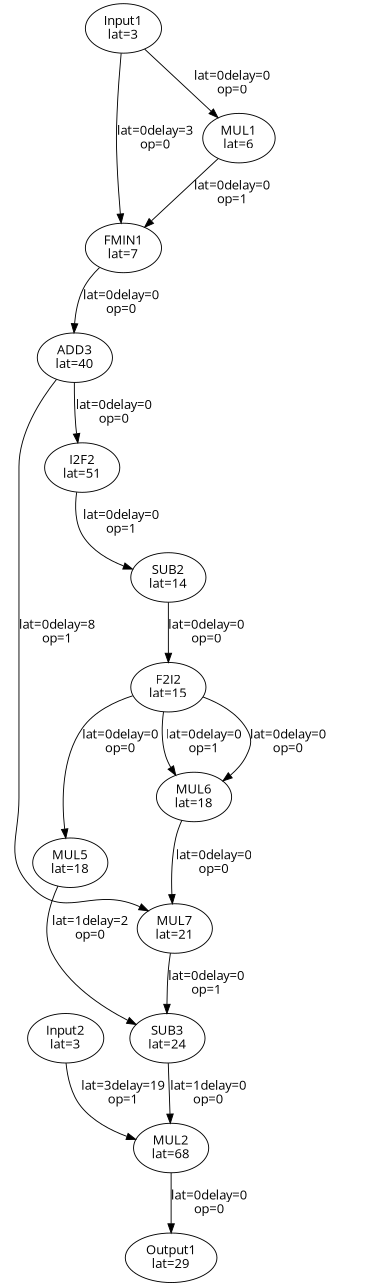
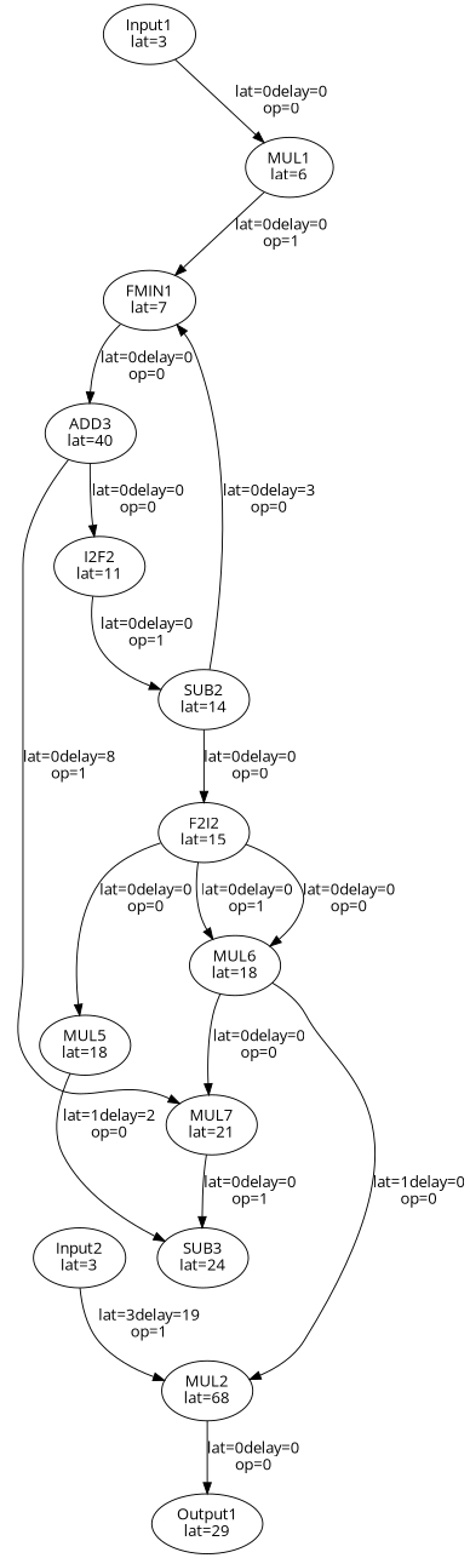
  digraph {
    fontname="Open Sans"
    node [fontname="Open Sans"]
    edge [fontname="Open Sans"]
    Input1 [label="\N\nlat=3"]
    FMIN1 [label="\N\nlat=7"]
    MUL1 [label="\N\nlat=6"]
    ADD3 [label="\N\nlat=40"]
    Input2 [label="\N\nlat=3"]
    MUL2 [label="\N\nlat=68"]
    Output1 [label="\N\nlat=29"]
-   I2F2 [label="\N\nlat=51"]
+   I2F2 [label="\N\nlat=11"]
    MUL7 [label="\N\nlat=21"]
    SUB2 [label="\N\nlat=14"]
    F2I2 [label="\N\nlat=15"]
    SUB3 [label="\N\nlat=24"]
    MUL5 [label="\N\nlat=18"]
    MUL6 [label="\N\nlat=18"]
-   Input1 -> FMIN1 [label="lat=0\delay=3\nop=0"]
+   SUB2 -> FMIN1 [label="lat=0\delay=3\nop=0"]
    Input1 -> MUL1 [label="lat=0\delay=0\nop=0"]
    FMIN1 -> ADD3 [label="lat=0\delay=0\nop=0"]
    MUL1 -> FMIN1 [label="lat=0\delay=0\nop=1"]
    ADD3 -> I2F2 [label="lat=0\delay=0\nop=0"]
    ADD3 -> MUL7 [label="lat=0\delay=8\nop=1"]
    Input2 -> MUL2 [label="lat=3\delay=19\nop=1"]
    MUL2 -> Output1 [label="lat=0\delay=0\nop=0"]
    I2F2 -> SUB2 [label="lat=0\delay=0\nop=1"]
    MUL7 -> SUB3 [label="lat=0\delay=0\nop=1"]
    SUB2 -> F2I2 [label="lat=0\delay=0\nop=0"]
    F2I2 -> MUL5 [label="lat=0\delay=0\nop=0"]
    F2I2 -> MUL6 [label="lat=0\delay=0\nop=0"]
    F2I2 -> MUL6 [label="lat=0\delay=0\nop=1"]
-   SUB3 -> MUL2 [label="lat=1\delay=0\nop=0"]
+   MUL6 -> MUL2 [label="lat=1\delay=0\nop=0"]
    MUL5 -> SUB3 [label="lat=1\delay=2\nop=0"]
    MUL6 -> MUL7 [label="lat=0\delay=0\nop=0"]
  }
